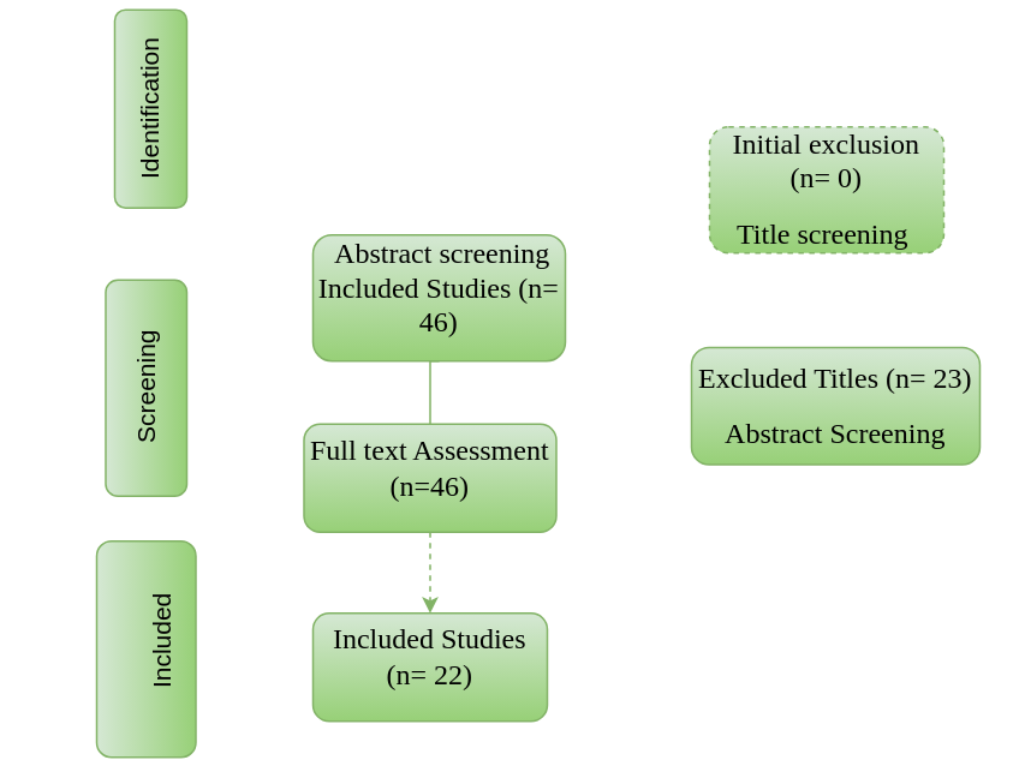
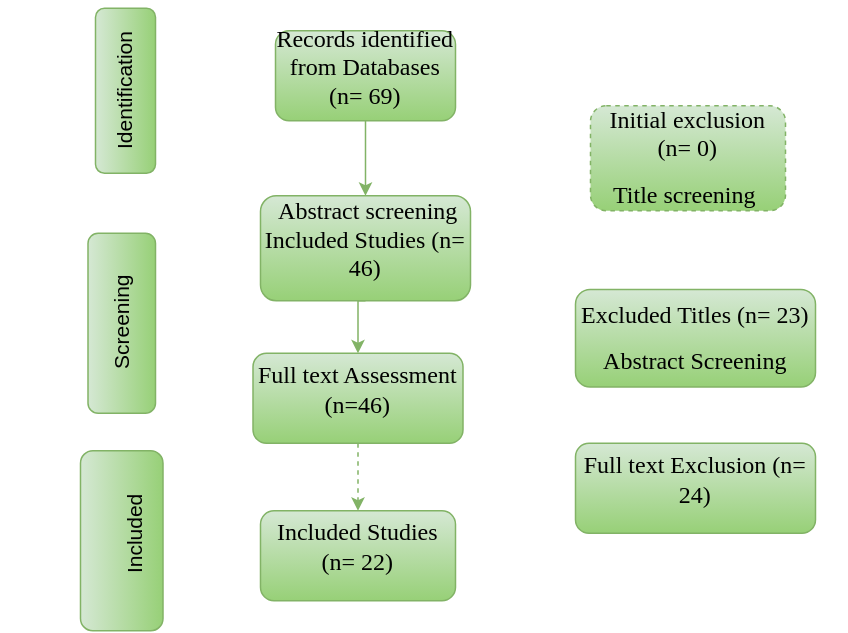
  <mxCell id="0" />
  <mxCell id="1" parent="0" />
  <mxCell id="2" value="&lt;font style=&quot;font-size: 14px;&quot;&gt;Screening&lt;/font&gt;" style="rounded=1;whiteSpace=wrap;html=1;rotation=-90;fillColor=#d5e8d4;strokeColor=#82b366;gradientColor=#97d077;" vertex="1" parent="1"><mxGeometry x="20.5" y="192.5" width="120" height="45" as="geometry" /></mxCell>
  <mxCell id="3" value="&lt;font style=&quot;font-size: 14px;&quot;&gt;Identification&lt;/font&gt;" style="rounded=1;whiteSpace=wrap;html=1;rotation=-90;fillColor=#d5e8d4;strokeColor=#82b366;gradientColor=#97d077;" vertex="1" parent="1"><mxGeometry x="28" y="40" width="110" height="40" as="geometry" /></mxCell>
  <mxCell id="4" value="&lt;font style=&quot;font-size: 14px;&quot;&gt;&lt;br style=&quot;border-color: var(--border-color); text-align: left;&quot;&gt;&amp;nbsp;&amp;nbsp;Included&lt;/font&gt;" style="rounded=1;whiteSpace=wrap;html=1;rotation=-90;fillColor=#d5e8d4;strokeColor=#82b366;gradientColor=#97d077;" vertex="1" parent="1"><mxGeometry x="20.5" y="332.5" width="120" height="55" as="geometry" /></mxCell>
- <mxCell id="7" style="edgeStyle=orthogonalEdgeStyle;rounded=0;orthogonalLoop=1;jettySize=auto;html=1;exitX=0.5;exitY=1;exitDx=0;exitDy=0;entryX=0.5;entryY=0;entryDx=0;entryDy=0;fontColor=#000000;fillColor=#d5e8d4;strokeColor=#82b366;gradientColor=#97d077;endArrow=none;" edge="1" parent="1" source="8" target="10"><mxGeometry relative="1" as="geometry" /></mxCell>
+ <mxCell id="5" style="edgeStyle=orthogonalEdgeStyle;rounded=0;orthogonalLoop=1;jettySize=auto;html=1;exitX=0.5;exitY=1;exitDx=0;exitDy=0;entryX=0.5;entryY=0;entryDx=0;entryDy=0;fontColor=#000000;fillColor=#d5e8d4;strokeColor=#82b366;gradientColor=#97d077;" edge="1" parent="1" source="6" target="8"><mxGeometry relative="1" as="geometry"><Array as="points"><mxPoint x="243" y="100" /><mxPoint x="243" y="110" /><mxPoint x="243" y="110" /></Array></mxGeometry></mxCell>
+ <mxCell id="6" value="&lt;p style=&quot;line-height:1.284;margin-top:0pt;margin-bottom:0pt;&quot; dir=&quot;ltr&quot;&gt;&lt;/p&gt;&lt;div&gt;&lt;/div&gt;&lt;span style=&quot;font-size: 12pt; font-family: &amp;quot;Times New Roman&amp;quot;; background-color: transparent; font-variant-numeric: normal; font-variant-east-asian: normal; font-variant-alternates: normal; vertical-align: baseline;&quot;&gt;Records identified from Databases (n= 69)&lt;/span&gt;&lt;p&gt;&lt;/p&gt;&lt;span id=&quot;docs-internal-guid-15253d3b-7fff-2a9a-5b89-245ccfc94c7b&quot;&gt;&lt;/span&gt;" style="rounded=1;whiteSpace=wrap;html=1;fillColor=#d5e8d4;strokeColor=#82b366;gradientColor=#97d077;" vertex="1" parent="1"><mxGeometry x="183" y="20" width="120" height="60" as="geometry" /></mxCell>
+ <mxCell id="7" style="edgeStyle=orthogonalEdgeStyle;rounded=0;orthogonalLoop=1;jettySize=auto;html=1;exitX=0.5;exitY=1;exitDx=0;exitDy=0;entryX=0.5;entryY=0;entryDx=0;entryDy=0;fontColor=#000000;fillColor=#d5e8d4;strokeColor=#82b366;gradientColor=#97d077;" edge="1" parent="1" source="8" target="10"><mxGeometry relative="1" as="geometry" /></mxCell>
  <mxCell id="8" value="&lt;p style=&quot;line-height:1.284;margin-top:0pt;margin-bottom:0pt;&quot; dir=&quot;ltr&quot;&gt;&lt;/p&gt;&lt;div&gt;&lt;/div&gt;&lt;span style=&quot;font-size: 12pt; font-family: &amp;quot;Times New Roman&amp;quot;; background-color: transparent; font-variant-numeric: normal; font-variant-east-asian: normal; font-variant-alternates: normal; vertical-align: baseline;&quot;&gt;&amp;nbsp;Abstract screening Included Studies (n= 46)&lt;/span&gt;&lt;p&gt;&lt;/p&gt;&lt;span id=&quot;docs-internal-guid-bf467637-7fff-6cac-f442-4506cabdd04e&quot;&gt;&lt;/span&gt;" style="rounded=1;whiteSpace=wrap;html=1;fillColor=#d5e8d4;strokeColor=#82b366;gradientColor=#97d077;" vertex="1" parent="1"><mxGeometry x="173" y="130" width="140" height="70" as="geometry" /></mxCell>
  <mxCell id="9" style="edgeStyle=orthogonalEdgeStyle;rounded=0;orthogonalLoop=1;jettySize=auto;html=1;exitX=0.5;exitY=1;exitDx=0;exitDy=0;entryX=0.5;entryY=0;entryDx=0;entryDy=0;fontColor=#000000;fillColor=#d5e8d4;strokeColor=#82b366;gradientColor=#97d077;dashed=1;" edge="1" parent="1" source="10" target="11"><mxGeometry relative="1" as="geometry" /></mxCell>
  <mxCell id="10" value="&lt;p style=&quot;line-height:1.284;margin-top:0pt;margin-bottom:0pt;&quot; dir=&quot;ltr&quot;&gt;&lt;/p&gt;&lt;div&gt;&lt;/div&gt;&lt;span style=&quot;font-size: 12pt; font-family: &amp;quot;Times New Roman&amp;quot;; background-color: transparent; font-variant-numeric: normal; font-variant-east-asian: normal; font-variant-alternates: normal; vertical-align: baseline;&quot;&gt;Full text Assessment (n=46)&lt;/span&gt;&lt;p&gt;&lt;/p&gt;&lt;span id=&quot;docs-internal-guid-6d691b0b-7fff-57ed-5607-7eb9cfe19656&quot;&gt;&lt;/span&gt;" style="rounded=1;whiteSpace=wrap;html=1;fillColor=#d5e8d4;strokeColor=#82b366;gradientColor=#97d077;" vertex="1" parent="1"><mxGeometry x="168" y="235" width="140" height="60" as="geometry" /></mxCell>
  <mxCell id="11" value="&lt;p style=&quot;line-height:1.284;margin-top:0pt;margin-bottom:0pt;&quot; dir=&quot;ltr&quot;&gt;&lt;/p&gt;&lt;div&gt;&lt;/div&gt;&lt;span style=&quot;font-size: 12pt; font-family: &amp;quot;Times New Roman&amp;quot;; background-color: transparent; font-variant-numeric: normal; font-variant-east-asian: normal; font-variant-alternates: normal; vertical-align: baseline;&quot;&gt;Included Studies (n= 22)&lt;/span&gt;&lt;p&gt;&lt;/p&gt;&lt;span id=&quot;docs-internal-guid-60876b15-7fff-966f-4928-53a39de75408&quot;&gt;&lt;/span&gt;" style="rounded=1;whiteSpace=wrap;html=1;fillColor=#d5e8d4;strokeColor=#82b366;gradientColor=#97d077;" vertex="1" parent="1"><mxGeometry x="173" y="340" width="130" height="60" as="geometry" /></mxCell>
  <mxCell id="12" value="&lt;p style=&quot;line-height:1.284;margin-top:0pt;margin-bottom:0pt;&quot; dir=&quot;ltr&quot;&gt;&lt;/p&gt;&lt;p style=&quot;line-height:1.284;margin-top:8pt;margin-bottom:0pt;&quot; dir=&quot;ltr&quot;&gt;&lt;/p&gt;&lt;div&gt;&lt;/div&gt;&lt;span style=&quot;font-size: 12pt; font-family: &amp;quot;Times New Roman&amp;quot;; background-color: transparent; font-variant-numeric: normal; font-variant-east-asian: normal; font-variant-alternates: normal; vertical-align: baseline;&quot;&gt;Initial exclusion (n= 0)&lt;/span&gt;&lt;p&gt;&lt;/p&gt;&lt;span style=&quot;font-size: 12pt; font-family: &amp;quot;Times New Roman&amp;quot;; background-color: transparent; font-variant-numeric: normal; font-variant-east-asian: normal; font-variant-alternates: normal; vertical-align: baseline;&quot;&gt;Title screening&amp;nbsp;&lt;/span&gt;&lt;p&gt;&lt;/p&gt;&lt;span id=&quot;docs-internal-guid-5af6808f-7fff-d624-b4d7-f106da66bda6&quot;&gt;&lt;/span&gt;" style="rounded=1;whiteSpace=wrap;html=1;fillColor=#d5e8d4;strokeColor=#82b366;gradientColor=#97d077;dashed=1;" vertex="1" parent="1"><mxGeometry x="393" y="70" width="130" height="70" as="geometry" /></mxCell>
  <mxCell id="13" value="&lt;p style=&quot;line-height:1.284;margin-top:0pt;margin-bottom:0pt;&quot; dir=&quot;ltr&quot;&gt;&lt;/p&gt;&lt;p style=&quot;line-height:1.284;margin-top:8pt;margin-bottom:0pt;&quot; dir=&quot;ltr&quot;&gt;&lt;/p&gt;&lt;div&gt;&lt;/div&gt;&lt;span style=&quot;font-size: 12pt; font-family: &amp;quot;Times New Roman&amp;quot;; background-color: transparent; font-variant-numeric: normal; font-variant-east-asian: normal; font-variant-alternates: normal; vertical-align: baseline;&quot;&gt;Excluded Titles (n= 23)&lt;/span&gt;&lt;p&gt;&lt;/p&gt;&lt;span style=&quot;font-size: 12pt; font-family: &amp;quot;Times New Roman&amp;quot;; background-color: transparent; font-variant-numeric: normal; font-variant-east-asian: normal; font-variant-alternates: normal; vertical-align: baseline;&quot;&gt;Abstract Screening&lt;/span&gt;&lt;p&gt;&lt;/p&gt;&lt;span id=&quot;docs-internal-guid-d3c0fe81-7fff-6f07-9da1-820c02d76c1e&quot;&gt;&lt;/span&gt;" style="rounded=1;whiteSpace=wrap;html=1;fillColor=#d5e8d4;strokeColor=#82b366;gradientColor=#97d077;" vertex="1" parent="1"><mxGeometry x="383" y="192.5" width="160" height="65" as="geometry" /></mxCell>
+ <mxCell id="14" value="&lt;p style=&quot;line-height:1.284;margin-top:0pt;margin-bottom:0pt;&quot; dir=&quot;ltr&quot;&gt;&lt;/p&gt;&lt;div&gt;&lt;/div&gt;&lt;span style=&quot;font-size: 12pt; font-family: &amp;quot;Times New Roman&amp;quot;; background-color: transparent; font-variant-numeric: normal; font-variant-east-asian: normal; font-variant-alternates: normal; vertical-align: baseline;&quot;&gt;Full text Exclusion (n= 24)&lt;/span&gt;&lt;p&gt;&lt;/p&gt;&lt;span id=&quot;docs-internal-guid-e7daae04-7fff-57d5-44b8-1175b53b6c41&quot;&gt;&lt;/span&gt;" style="rounded=1;whiteSpace=wrap;html=1;fillColor=#d5e8d4;strokeColor=#82b366;gradientColor=#97d077;" vertex="1" parent="1"><mxGeometry x="383" y="295" width="160" height="60" as="geometry" /></mxCell>
